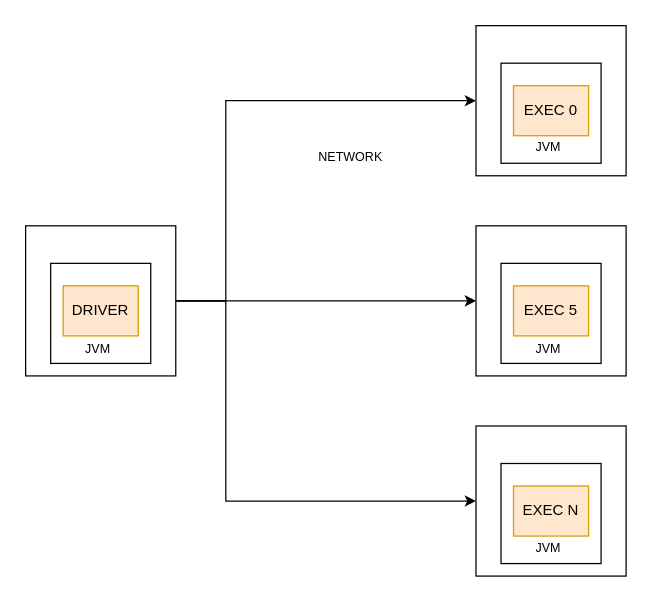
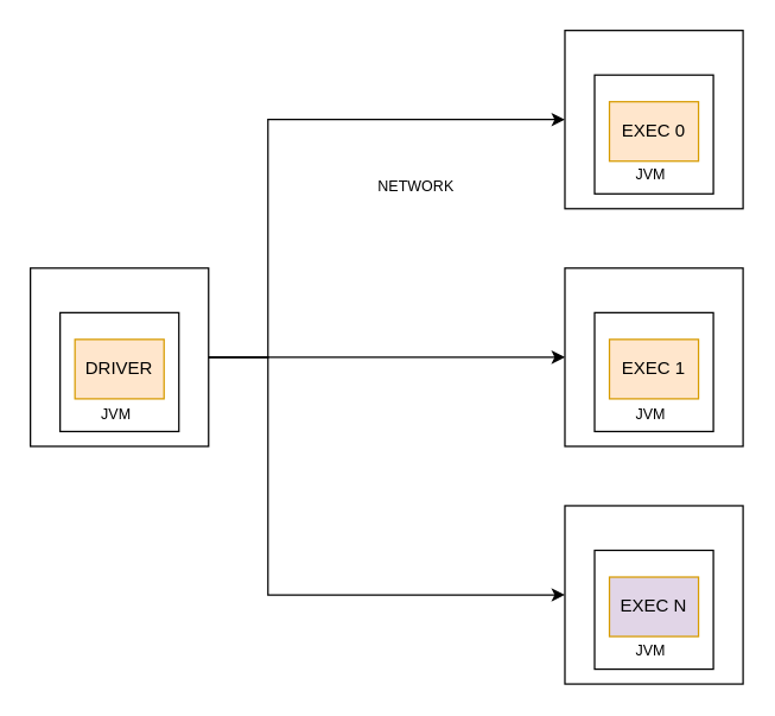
  <mxCell id="0" />
  <mxCell id="1" parent="0" />
  <mxCell id="2" style="edgeStyle=orthogonalEdgeStyle;rounded=0;orthogonalLoop=1;jettySize=auto;html=1;exitX=1;exitY=0.5;exitDx=0;exitDy=0;entryX=0;entryY=0.5;entryDx=0;entryDy=0;" edge="1" parent="1" source="5" target="8"><mxGeometry relative="1" as="geometry"><Array as="points"><mxPoint x="180" y="240" /><mxPoint x="180" y="80" /></Array></mxGeometry></mxCell>
  <mxCell id="3" style="edgeStyle=orthogonalEdgeStyle;rounded=0;orthogonalLoop=1;jettySize=auto;html=1;exitX=1;exitY=0.5;exitDx=0;exitDy=0;entryX=0;entryY=0.5;entryDx=0;entryDy=0;" edge="1" parent="1" source="5" target="11"><mxGeometry relative="1" as="geometry" /></mxCell>
  <mxCell id="4" style="edgeStyle=orthogonalEdgeStyle;rounded=0;orthogonalLoop=1;jettySize=auto;html=1;exitX=1;exitY=0.5;exitDx=0;exitDy=0;entryX=0;entryY=0.5;entryDx=0;entryDy=0;" edge="1" parent="1" source="5" target="14"><mxGeometry relative="1" as="geometry"><Array as="points"><mxPoint x="180" y="240" /><mxPoint x="180" y="400" /></Array></mxGeometry></mxCell>
  <mxCell id="5" value="" style="whiteSpace=wrap;html=1;aspect=fixed;" vertex="1" parent="1"><mxGeometry x="20" y="180" width="120" height="120" as="geometry" /></mxCell>
  <mxCell id="6" value="" style="whiteSpace=wrap;html=1;aspect=fixed;" vertex="1" parent="1"><mxGeometry x="40" y="210" width="80" height="80" as="geometry" /></mxCell>
  <mxCell id="7" value="DRIVER" style="rounded=0;whiteSpace=wrap;html=1;fillColor=#ffe6cc;strokeColor=#d79b00;" vertex="1" parent="1"><mxGeometry x="50" y="228" width="60" height="40" as="geometry" /></mxCell>
  <mxCell id="8" value="" style="whiteSpace=wrap;html=1;aspect=fixed;" vertex="1" parent="1"><mxGeometry x="380" y="20" width="120" height="120" as="geometry" /></mxCell>
  <mxCell id="9" value="" style="whiteSpace=wrap;html=1;aspect=fixed;" vertex="1" parent="1"><mxGeometry x="400" y="50" width="80" height="80" as="geometry" /></mxCell>
  <mxCell id="10" value="EXEC 0" style="rounded=0;whiteSpace=wrap;html=1;fillColor=#ffe6cc;strokeColor=#d79b00;" vertex="1" parent="1"><mxGeometry x="410" y="68" width="60" height="40" as="geometry" /></mxCell>
  <mxCell id="11" value="" style="whiteSpace=wrap;html=1;aspect=fixed;" vertex="1" parent="1"><mxGeometry x="380" y="180" width="120" height="120" as="geometry" /></mxCell>
  <mxCell id="12" value="" style="whiteSpace=wrap;html=1;aspect=fixed;" vertex="1" parent="1"><mxGeometry x="400" y="210" width="80" height="80" as="geometry" /></mxCell>
- <mxCell id="13" value="EXEC 5" style="rounded=0;whiteSpace=wrap;html=1;fillColor=#ffe6cc;strokeColor=#d79b00;" vertex="1" parent="1"><mxGeometry x="410" y="228" width="60" height="40" as="geometry" /></mxCell>
+ <mxCell id="13" value="EXEC 1" style="rounded=0;whiteSpace=wrap;html=1;fillColor=#ffe6cc;strokeColor=#d79b00;" vertex="1" parent="1"><mxGeometry x="410" y="228" width="60" height="40" as="geometry" /></mxCell>
  <mxCell id="14" value="" style="whiteSpace=wrap;html=1;aspect=fixed;" vertex="1" parent="1"><mxGeometry x="380" y="340" width="120" height="120" as="geometry" /></mxCell>
  <mxCell id="15" value="" style="whiteSpace=wrap;html=1;aspect=fixed;" vertex="1" parent="1"><mxGeometry x="400" y="370" width="80" height="80" as="geometry" /></mxCell>
- <mxCell id="16" value="EXEC N" style="rounded=0;whiteSpace=wrap;html=1;fillColor=#ffe6cc;strokeColor=#d79b00;" vertex="1" parent="1"><mxGeometry x="410" y="388" width="60" height="40" as="geometry" /></mxCell>
+ <mxCell id="16" value="EXEC N" style="rounded=0;whiteSpace=wrap;html=1;fillColor=#e1d5e7;strokeColor=#d79b00;" vertex="1" parent="1"><mxGeometry x="410" y="388" width="60" height="40" as="geometry" /></mxCell>
  <mxCell id="17" value="JVM" style="text;html=1;strokeColor=none;fillColor=none;align=center;verticalAlign=middle;whiteSpace=wrap;rounded=0;strokeWidth=0;fontSize=10;fontStyle=0" vertex="1" parent="1"><mxGeometry x="48" y="263" width="60" height="30" as="geometry" /></mxCell>
  <mxCell id="18" value="JVM" style="text;html=1;strokeColor=none;fillColor=none;align=center;verticalAlign=middle;whiteSpace=wrap;rounded=0;strokeWidth=0;fontSize=10;fontStyle=0" vertex="1" parent="1"><mxGeometry x="408" y="102" width="60" height="30" as="geometry" /></mxCell>
  <mxCell id="19" value="JVM" style="text;html=1;strokeColor=none;fillColor=none;align=center;verticalAlign=middle;whiteSpace=wrap;rounded=0;strokeWidth=0;fontSize=10;fontStyle=0" vertex="1" parent="1"><mxGeometry x="408" y="263" width="60" height="30" as="geometry" /></mxCell>
  <mxCell id="20" value="JVM" style="text;html=1;strokeColor=none;fillColor=none;align=center;verticalAlign=middle;whiteSpace=wrap;rounded=0;strokeWidth=0;fontSize=10;fontStyle=0" vertex="1" parent="1"><mxGeometry x="408" y="422" width="60" height="30" as="geometry" /></mxCell>
  <mxCell id="21" value="NETWORK" style="text;html=1;strokeColor=none;fillColor=none;align=center;verticalAlign=middle;whiteSpace=wrap;rounded=0;fontSize=10;" vertex="1" parent="1"><mxGeometry x="250" y="110" width="60" height="30" as="geometry" /></mxCell>
